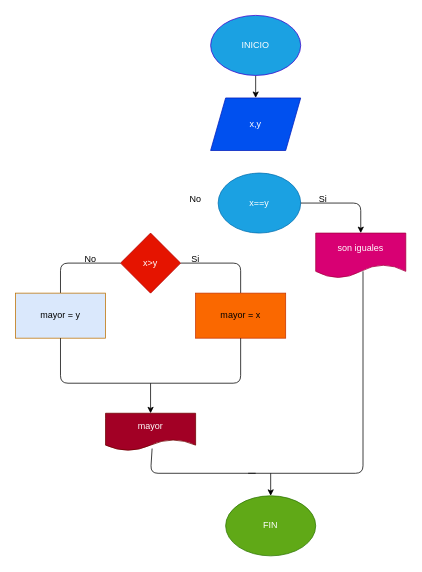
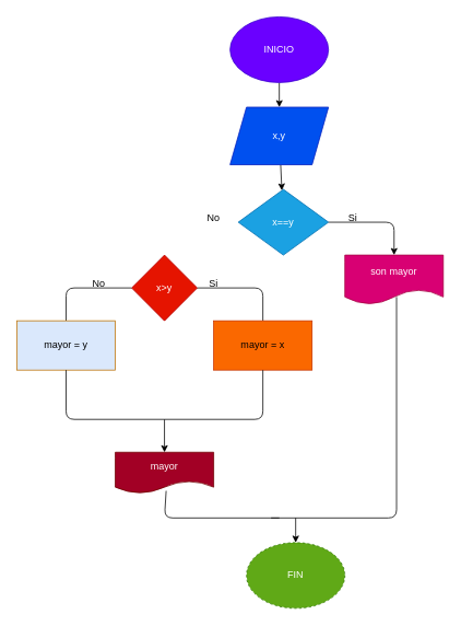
  <mxCell id="0" />
  <mxCell id="1" parent="0" />
  <mxCell id="2" value="" style="edgeStyle=none;html=1;" parent="1" source="3" target="5" edge="1"><mxGeometry relative="1" as="geometry" /></mxCell>
- <mxCell id="3" value="INICIO" style="ellipse;whiteSpace=wrap;html=1;fillColor=#1ba1e2;fontColor=#ffffff;strokeColor=#3700CC;" parent="1" vertex="1"><mxGeometry x="280" y="20" width="120" height="80" as="geometry" /></mxCell>
+ <mxCell id="3" value="INICIO" style="ellipse;whiteSpace=wrap;html=1;fillColor=#6a00ff;fontColor=#ffffff;strokeColor=#3700CC;" parent="1" vertex="1"><mxGeometry x="280" y="20" width="120" height="80" as="geometry" /></mxCell>
+ <mxCell id="4" value="" style="edgeStyle=none;html=1;" edge="1" parent="1" source="5" target="6"><mxGeometry relative="1" as="geometry" /></mxCell>
  <mxCell id="5" value="x,y" style="shape=parallelogram;perimeter=parallelogramPerimeter;whiteSpace=wrap;html=1;fixedSize=1;fillColor=#0050ef;fontColor=#ffffff;strokeColor=#001DBC;" parent="1" vertex="1"><mxGeometry x="280" y="130" width="120" height="70" as="geometry" /></mxCell>
- <mxCell id="6" value="x==y" style="ellipse;whiteSpace=wrap;html=1;fillColor=#1ba1e2;strokeColor=#006EAF;fontColor=#ffffff;" vertex="1" parent="1"><mxGeometry x="290" y="230" width="110" height="80" as="geometry" /></mxCell>
+ <mxCell id="6" value="x==y" style="rhombus;whiteSpace=wrap;html=1;fillColor=#1ba1e2;strokeColor=#006EAF;fontColor=#ffffff;" vertex="1" parent="1"><mxGeometry x="290" y="230" width="110" height="80" as="geometry" /></mxCell>
  <mxCell id="7" value="" style="endArrow=classic;html=1;exitX=1;exitY=0.5;exitDx=0;exitDy=0;" edge="1" parent="1" source="6" target="8"><mxGeometry width="50" height="50" relative="1" as="geometry"><mxPoint x="230" y="210" as="sourcePoint" /><mxPoint x="480" y="320" as="targetPoint" /><Array as="points"><mxPoint x="480" y="270" /></Array></mxGeometry></mxCell>
- <mxCell id="8" value="son iguales" style="shape=document;whiteSpace=wrap;html=1;boundedLbl=1;fillColor=#d80073;fontColor=#ffffff;strokeColor=#A50040;" vertex="1" parent="1"><mxGeometry x="420" y="310" width="120" height="60" as="geometry" /></mxCell>
+ <mxCell id="8" value="son mayor" style="shape=document;whiteSpace=wrap;html=1;boundedLbl=1;fillColor=#d80073;fontColor=#ffffff;strokeColor=#A50040;" vertex="1" parent="1"><mxGeometry x="420" y="310" width="120" height="60" as="geometry" /></mxCell>
  <mxCell id="9" value="x&amp;gt;y" style="rhombus;whiteSpace=wrap;html=1;fillColor=#e51400;fontColor=#ffffff;strokeColor=#B20000;" vertex="1" parent="1"><mxGeometry x="160" y="310" width="80" height="80" as="geometry" /></mxCell>
  <mxCell id="10" value="No" style="text;html=1;strokeColor=none;fillColor=none;align=center;verticalAlign=middle;whiteSpace=wrap;rounded=0;" vertex="1" parent="1"><mxGeometry x="230" y="250" width="60" height="30" as="geometry" /></mxCell>
  <mxCell id="11" value="Si" style="text;html=1;strokeColor=none;fillColor=none;align=center;verticalAlign=middle;whiteSpace=wrap;rounded=0;" vertex="1" parent="1"><mxGeometry x="400" y="250" width="60" height="30" as="geometry" /></mxCell>
  <mxCell id="12" value="" style="endArrow=none;html=1;exitX=0;exitY=0.5;exitDx=0;exitDy=0;entryX=0.5;entryY=0;entryDx=0;entryDy=0;" edge="1" parent="1" source="9" target="13"><mxGeometry width="50" height="50" relative="1" as="geometry"><mxPoint x="230" y="370" as="sourcePoint" /><mxPoint x="110" y="410" as="targetPoint" /><Array as="points"><mxPoint x="80" y="350" /><mxPoint x="80" y="390" /></Array></mxGeometry></mxCell>
  <mxCell id="13" value="mayor = y" style="rounded=0;whiteSpace=wrap;html=1;fillColor=#dae8fc;fontColor=#000000;strokeColor=#BD7000;" vertex="1" parent="1"><mxGeometry x="20" y="390" width="120" height="60" as="geometry" /></mxCell>
  <mxCell id="14" value="" style="endArrow=none;html=1;exitX=1;exitY=0.5;exitDx=0;exitDy=0;entryX=0.5;entryY=0;entryDx=0;entryDy=0;" edge="1" parent="1" source="9" target="15"><mxGeometry width="50" height="50" relative="1" as="geometry"><mxPoint x="230" y="370" as="sourcePoint" /><mxPoint x="320" y="390" as="targetPoint" /><Array as="points"><mxPoint x="320" y="350" /></Array></mxGeometry></mxCell>
  <mxCell id="15" value="mayor = x" style="rounded=0;whiteSpace=wrap;html=1;fillColor=#fa6800;fontColor=#000000;strokeColor=#C73500;" vertex="1" parent="1"><mxGeometry x="260" y="390" width="120" height="60" as="geometry" /></mxCell>
  <mxCell id="16" value="" style="endArrow=none;html=1;entryX=0.5;entryY=1;entryDx=0;entryDy=0;" edge="1" parent="1" target="15"><mxGeometry width="50" height="50" relative="1" as="geometry"><mxPoint x="200" y="510" as="sourcePoint" /><mxPoint x="280" y="430" as="targetPoint" /><Array as="points"><mxPoint x="320" y="510" /></Array></mxGeometry></mxCell>
  <mxCell id="17" value="" style="endArrow=none;html=1;exitX=0.5;exitY=1;exitDx=0;exitDy=0;" edge="1" parent="1" source="13"><mxGeometry width="50" height="50" relative="1" as="geometry"><mxPoint x="230" y="480" as="sourcePoint" /><mxPoint x="200" y="510" as="targetPoint" /><Array as="points"><mxPoint x="80" y="510" /></Array></mxGeometry></mxCell>
  <mxCell id="18" value="" style="endArrow=classic;html=1;entryX=0.5;entryY=0;entryDx=0;entryDy=0;" edge="1" parent="1" target="19"><mxGeometry width="50" height="50" relative="1" as="geometry"><mxPoint x="200" y="510" as="sourcePoint" /><mxPoint x="190" y="580" as="targetPoint" /></mxGeometry></mxCell>
  <mxCell id="19" value="mayor" style="shape=document;whiteSpace=wrap;html=1;boundedLbl=1;fillColor=#a20025;fontColor=#ffffff;strokeColor=#6F0000;" vertex="1" parent="1"><mxGeometry x="140" y="550" width="120" height="50" as="geometry" /></mxCell>
  <mxCell id="20" value="" style="endArrow=none;html=1;entryX=0.525;entryY=0.85;entryDx=0;entryDy=0;entryPerimeter=0;" edge="1" parent="1" target="8"><mxGeometry width="50" height="50" relative="1" as="geometry"><mxPoint x="330" y="630" as="sourcePoint" /><mxPoint x="280" y="370" as="targetPoint" /><Array as="points"><mxPoint x="483" y="630" /></Array></mxGeometry></mxCell>
  <mxCell id="21" value="" style="endArrow=none;html=1;exitX=0.517;exitY=0.94;exitDx=0;exitDy=0;exitPerimeter=0;" edge="1" parent="1" source="19"><mxGeometry width="50" height="50" relative="1" as="geometry"><mxPoint x="230" y="530" as="sourcePoint" /><mxPoint x="340" y="630" as="targetPoint" /><Array as="points"><mxPoint x="200" y="630" /></Array></mxGeometry></mxCell>
  <mxCell id="22" value="" style="endArrow=classic;html=1;" edge="1" parent="1" target="23"><mxGeometry width="50" height="50" relative="1" as="geometry"><mxPoint x="360" y="630" as="sourcePoint" /><mxPoint x="360" y="710" as="targetPoint" /></mxGeometry></mxCell>
- <mxCell id="23" value="FIN" style="ellipse;whiteSpace=wrap;html=1;fillColor=#60a917;fontColor=#ffffff;strokeColor=#2D7600;" vertex="1" parent="1"><mxGeometry x="300" y="660" width="120" height="80" as="geometry" /></mxCell>
+ <mxCell id="23" value="FIN" style="ellipse;whiteSpace=wrap;html=1;fillColor=#60a917;fontColor=#ffffff;strokeColor=#2D7600;dashed=1;" vertex="1" parent="1"><mxGeometry x="300" y="660" width="120" height="80" as="geometry" /></mxCell>
  <mxCell id="24" value="Si" style="text;html=1;strokeColor=none;fillColor=none;align=center;verticalAlign=middle;whiteSpace=wrap;rounded=0;" vertex="1" parent="1"><mxGeometry x="230" y="330" width="60" height="30" as="geometry" /></mxCell>
  <mxCell id="25" value="No" style="text;html=1;strokeColor=none;fillColor=none;align=center;verticalAlign=middle;whiteSpace=wrap;rounded=0;" vertex="1" parent="1"><mxGeometry x="90" y="330" width="60" height="30" as="geometry" /></mxCell>
